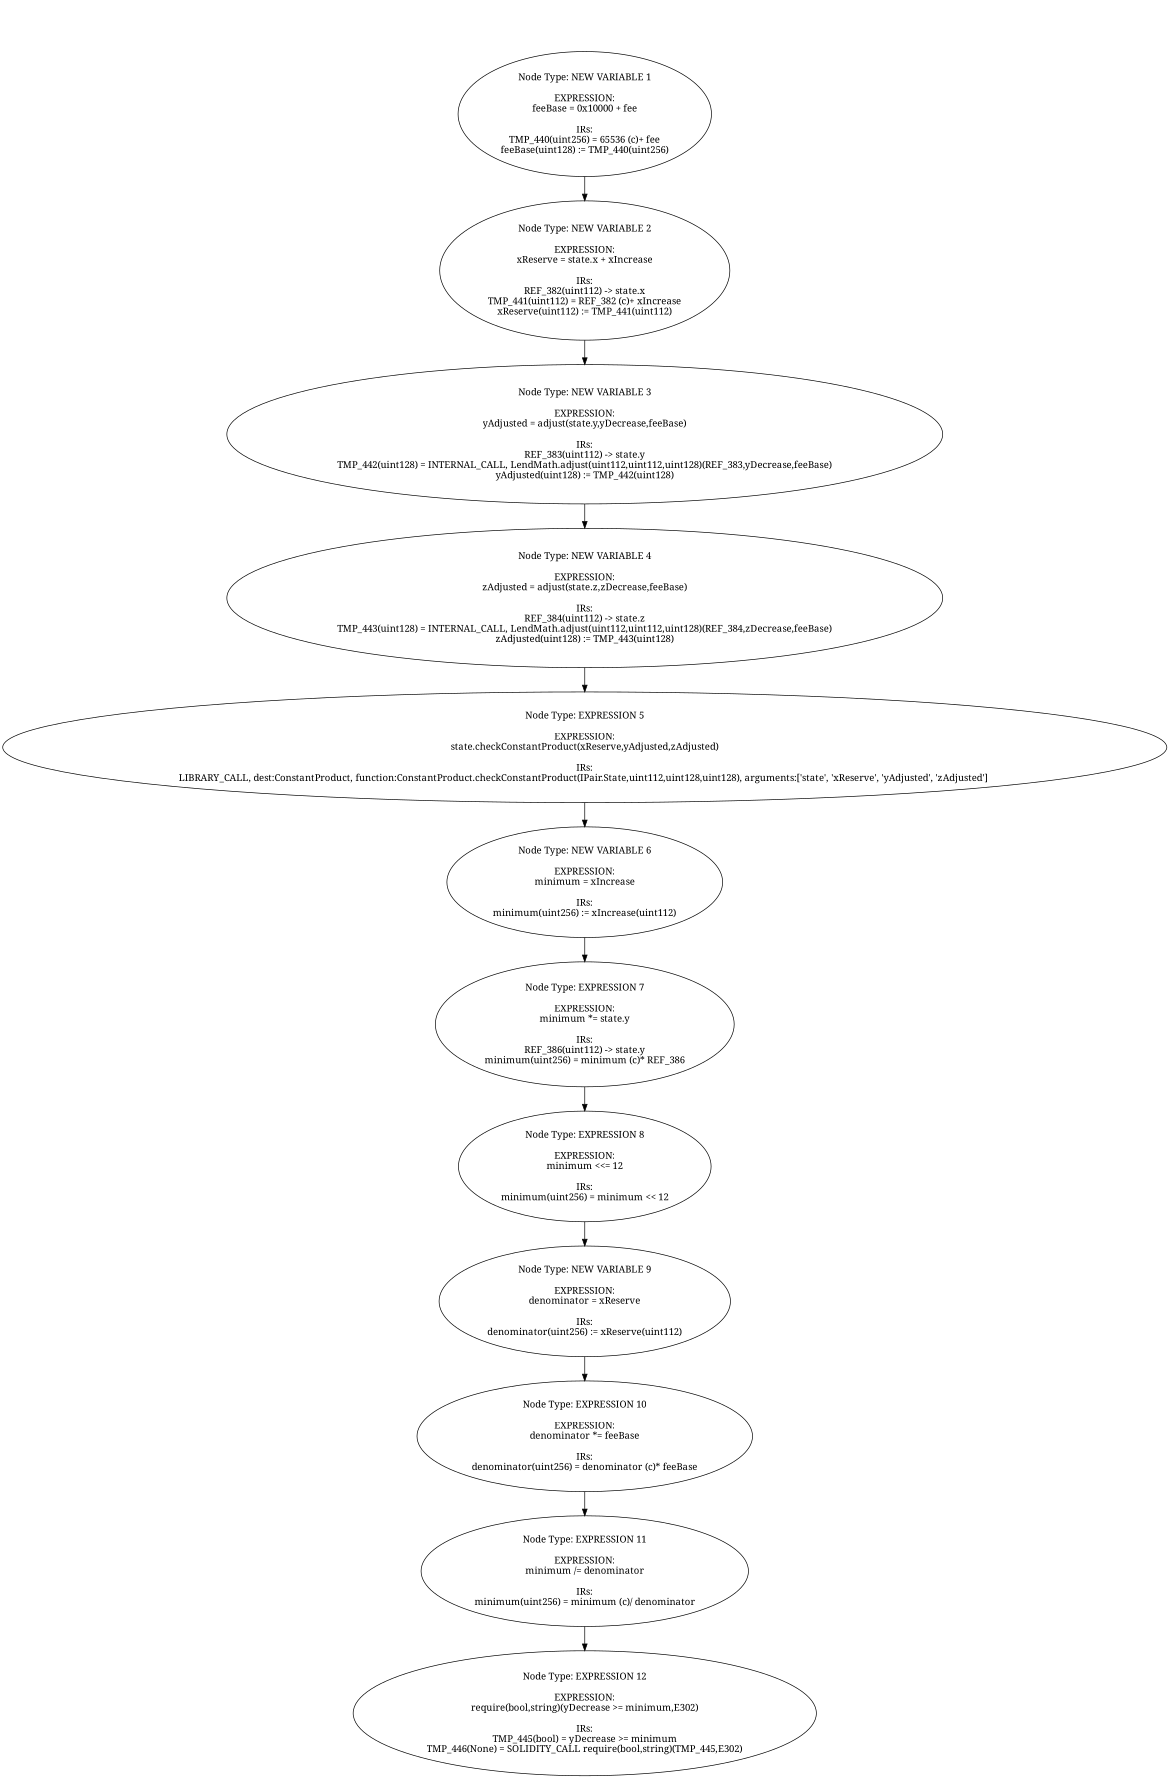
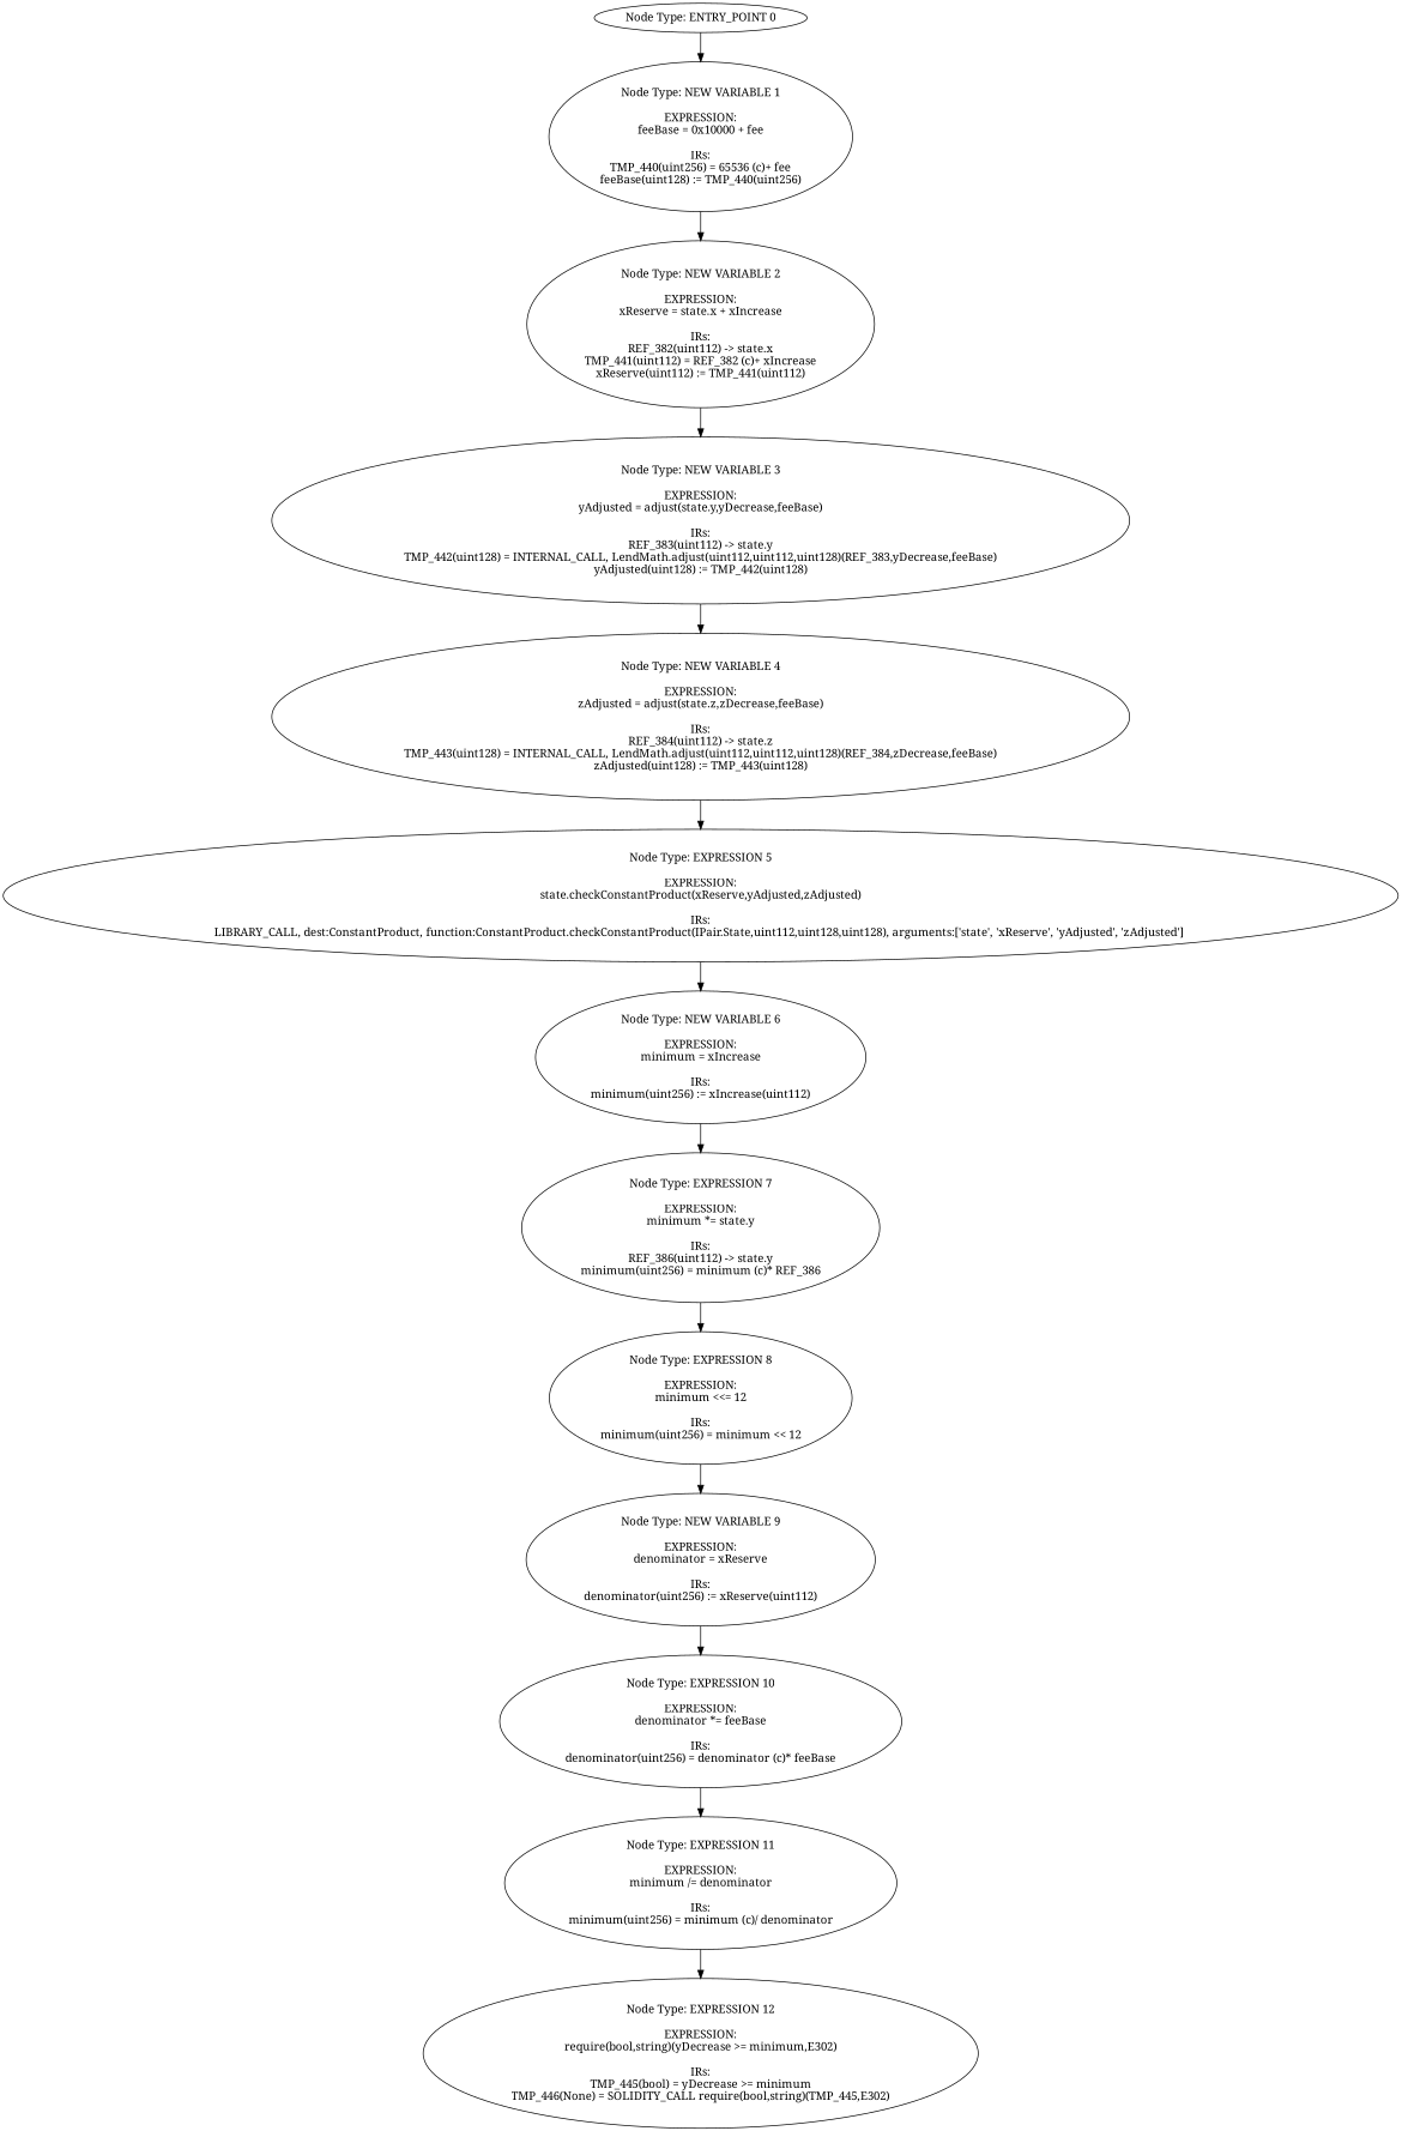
  digraph {
    fontname="Noto Serif"
    node [fontname="Noto Serif"]
    edge [fontname="Noto Serif"]
+   n1 [label="Node Type: ENTRY_POINT 0\n"]
    n2 [label="Node Type: NEW VARIABLE 1\n\nEXPRESSION:\nfeeBase = 0x10000 + fee\n\nIRs:\nTMP_440(uint256) = 65536 (c)+ fee\nfeeBase(uint128) := TMP_440(uint256)"]
    n3 [label="Node Type: NEW VARIABLE 2\n\nEXPRESSION:\nxReserve = state.x + xIncrease\n\nIRs:\nREF_382(uint112) -> state.x\nTMP_441(uint112) = REF_382 (c)+ xIncrease\nxReserve(uint112) := TMP_441(uint112)"]
    n4 [label="Node Type: NEW VARIABLE 3\n\nEXPRESSION:\nyAdjusted = adjust(state.y,yDecrease,feeBase)\n\nIRs:\nREF_383(uint112) -> state.y\nTMP_442(uint128) = INTERNAL_CALL, LendMath.adjust(uint112,uint112,uint128)(REF_383,yDecrease,feeBase)\nyAdjusted(uint128) := TMP_442(uint128)"]
    n5 [label="Node Type: NEW VARIABLE 4\n\nEXPRESSION:\nzAdjusted = adjust(state.z,zDecrease,feeBase)\n\nIRs:\nREF_384(uint112) -> state.z\nTMP_443(uint128) = INTERNAL_CALL, LendMath.adjust(uint112,uint112,uint128)(REF_384,zDecrease,feeBase)\nzAdjusted(uint128) := TMP_443(uint128)"]
    n6 [label="Node Type: EXPRESSION 5\n\nEXPRESSION:\nstate.checkConstantProduct(xReserve,yAdjusted,zAdjusted)\n\nIRs:\nLIBRARY_CALL, dest:ConstantProduct, function:ConstantProduct.checkConstantProduct(IPair.State,uint112,uint128,uint128), arguments:['state', 'xReserve', 'yAdjusted', 'zAdjusted'] "]
    n7 [label="Node Type: NEW VARIABLE 6\n\nEXPRESSION:\nminimum = xIncrease\n\nIRs:\nminimum(uint256) := xIncrease(uint112)"]
    n8 [label="Node Type: EXPRESSION 7\n\nEXPRESSION:\nminimum *= state.y\n\nIRs:\nREF_386(uint112) -> state.y\nminimum(uint256) = minimum (c)* REF_386"]
    n9 [label="Node Type: EXPRESSION 8\n\nEXPRESSION:\nminimum <<= 12\n\nIRs:\nminimum(uint256) = minimum << 12"]
    n10 [label="Node Type: NEW VARIABLE 9\n\nEXPRESSION:\ndenominator = xReserve\n\nIRs:\ndenominator(uint256) := xReserve(uint112)"]
    n11 [label="Node Type: EXPRESSION 10\n\nEXPRESSION:\ndenominator *= feeBase\n\nIRs:\ndenominator(uint256) = denominator (c)* feeBase"]
    n12 [label="Node Type: EXPRESSION 11\n\nEXPRESSION:\nminimum /= denominator\n\nIRs:\nminimum(uint256) = minimum (c)/ denominator"]
    n13 [label="Node Type: EXPRESSION 12\n\nEXPRESSION:\nrequire(bool,string)(yDecrease >= minimum,E302)\n\nIRs:\nTMP_445(bool) = yDecrease >= minimum\nTMP_446(None) = SOLIDITY_CALL require(bool,string)(TMP_445,E302)"]
+   n1 -> n2
    n2 -> n3
    n3 -> n4
    n4 -> n5
    n5 -> n6
    n6 -> n7
    n7 -> n8
    n8 -> n9
    n9 -> n10
    n10 -> n11
    n11 -> n12
    n12 -> n13
  }
